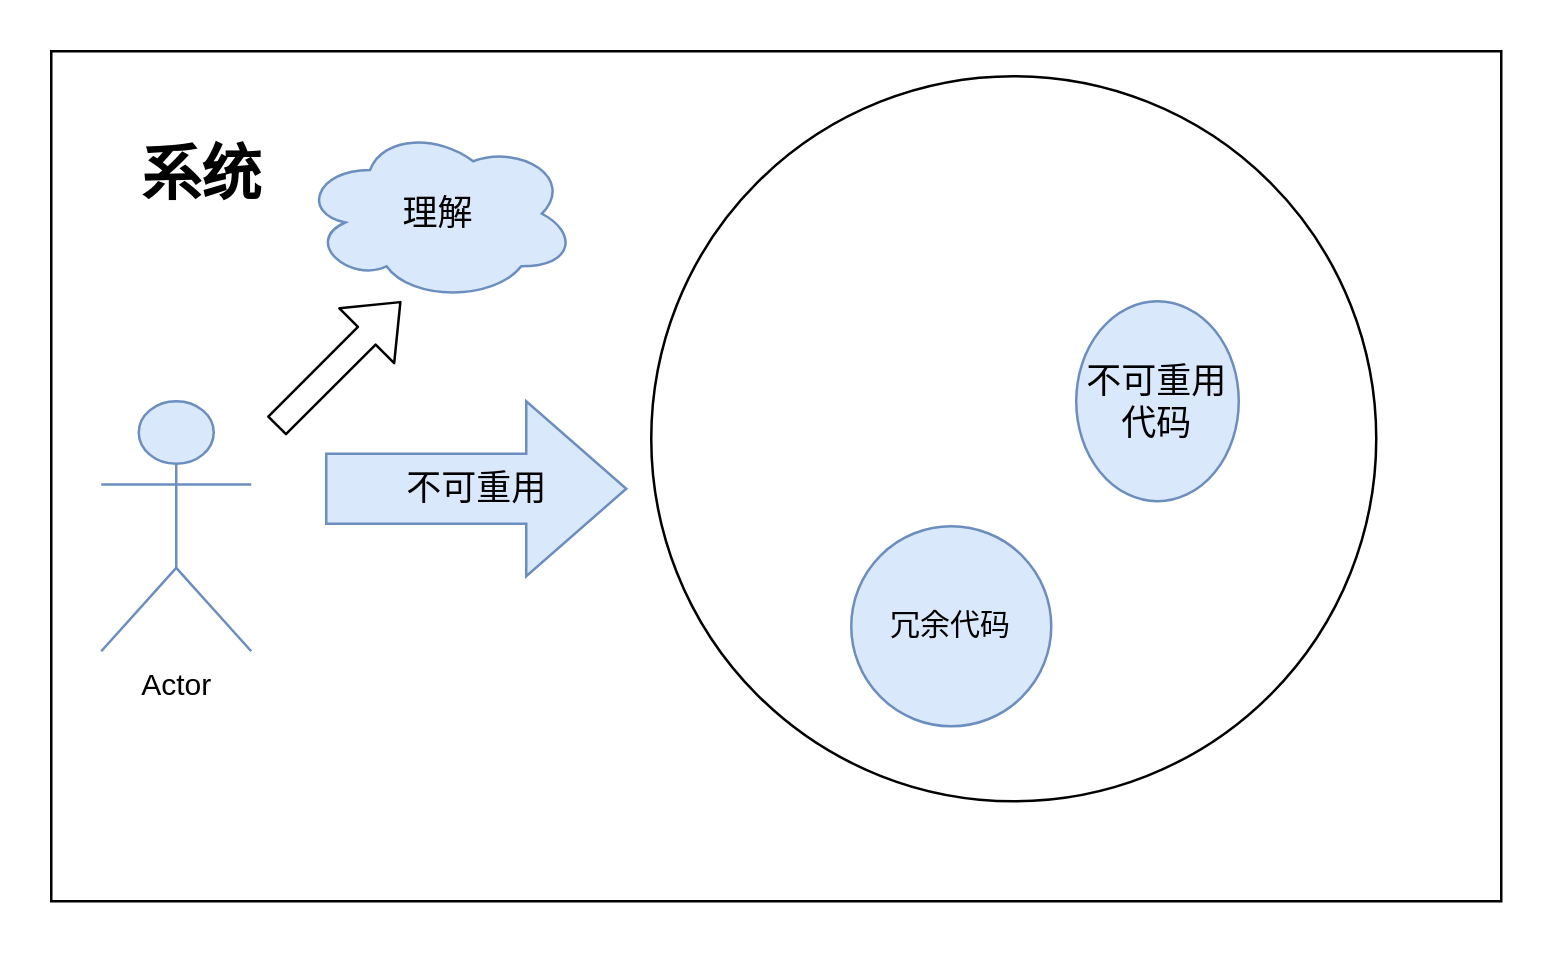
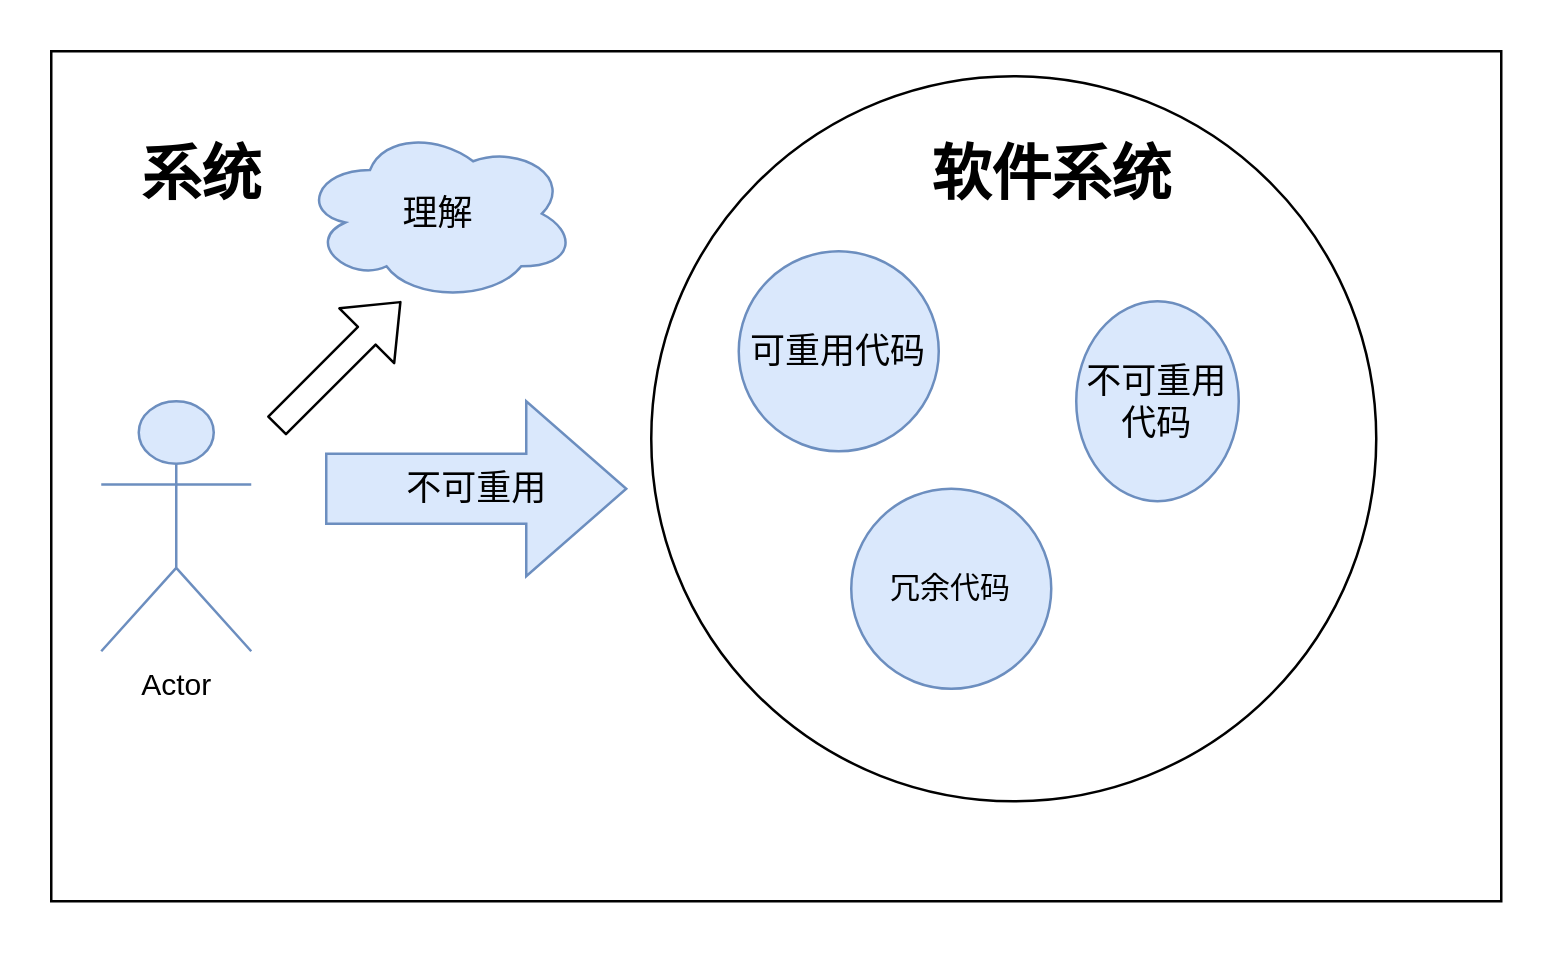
  <mxCell id="0" />
  <mxCell id="1" parent="0" />
  <mxCell id="2" value="" style="rounded=0;whiteSpace=wrap;html=1;" vertex="1" parent="1"><mxGeometry x="20" y="20" width="580" height="340" as="geometry" /></mxCell>
  <mxCell id="3" value="Actor" style="shape=umlActor;verticalLabelPosition=bottom;verticalAlign=top;html=1;outlineConnect=0;strokeColor=#6c8ebf;fillColor=#dae8fc;" vertex="1" parent="1"><mxGeometry x="40" y="160" width="60" height="100" as="geometry" /></mxCell>
  <mxCell id="4" value="" style="ellipse;whiteSpace=wrap;html=1;aspect=fixed;" vertex="1" parent="1"><mxGeometry x="260" y="30" width="290" height="290" as="geometry" /></mxCell>
+ <mxCell id="5" value="&lt;font style=&quot;font-size: 14px&quot;&gt;可重用代码&lt;/font&gt;" style="ellipse;whiteSpace=wrap;html=1;aspect=fixed;strokeColor=#6c8ebf;fillColor=#dae8fc;" vertex="1" parent="1"><mxGeometry x="295" y="100" width="80" height="80" as="geometry" /></mxCell>
  <mxCell id="6" value="&lt;font style=&quot;font-size: 14px&quot;&gt;不可重用&lt;br&gt;代码&lt;/font&gt;" style="ellipse;whiteSpace=wrap;html=1;aspect=fixed;strokeColor=#6c8ebf;fillColor=#dae8fc;" vertex="1" parent="1"><mxGeometry x="430" y="120" width="65" height="80" as="geometry" /></mxCell>
- <mxCell id="7" value="冗余代码" style="ellipse;whiteSpace=wrap;html=1;aspect=fixed;strokeColor=#6c8ebf;fillColor=#dae8fc;" vertex="1" parent="1"><mxGeometry x="340" y="210" width="80" height="80" as="geometry" /></mxCell>
+ <mxCell id="7" value="冗余代码" style="ellipse;whiteSpace=wrap;html=1;aspect=fixed;strokeColor=#6c8ebf;fillColor=#dae8fc;" vertex="1" parent="1"><mxGeometry x="340" y="195" width="80" height="80" as="geometry" /></mxCell>
+ <mxCell id="8" value="软件系统" style="text;strokeColor=none;fillColor=none;html=1;fontSize=24;fontStyle=1;verticalAlign=middle;align=center;" vertex="1" parent="1"><mxGeometry x="370" y="50" width="100" height="40" as="geometry" /></mxCell>
  <mxCell id="9" value="&lt;font style=&quot;font-size: 14px&quot;&gt;不可重用&lt;/font&gt;" style="html=1;shadow=0;dashed=0;align=center;verticalAlign=middle;shape=mxgraph.arrows2.arrow;dy=0.6;dx=40;notch=0;strokeColor=#6c8ebf;fillColor=#dae8fc;" vertex="1" parent="1"><mxGeometry x="130" y="160" width="120" height="70" as="geometry" /></mxCell>
  <mxCell id="10" value="系统" style="text;strokeColor=none;fillColor=none;html=1;fontSize=24;fontStyle=1;verticalAlign=middle;align=center;" vertex="1" parent="1"><mxGeometry x="30" y="50" width="100" height="40" as="geometry" /></mxCell>
  <mxCell id="11" value="&lt;font style=&quot;font-size: 14px&quot;&gt;理解&lt;/font&gt;" style="ellipse;shape=cloud;whiteSpace=wrap;html=1;strokeColor=#6c8ebf;fillColor=#dae8fc;" vertex="1" parent="1"><mxGeometry x="120" y="50" width="110" height="70" as="geometry" /></mxCell>
  <mxCell id="12" value="" style="shape=flexArrow;endArrow=classic;html=1;" edge="1" parent="1"><mxGeometry width="50" height="50" relative="1" as="geometry"><mxPoint x="110" y="170" as="sourcePoint" /><mxPoint x="160" y="120" as="targetPoint" /></mxGeometry></mxCell>
